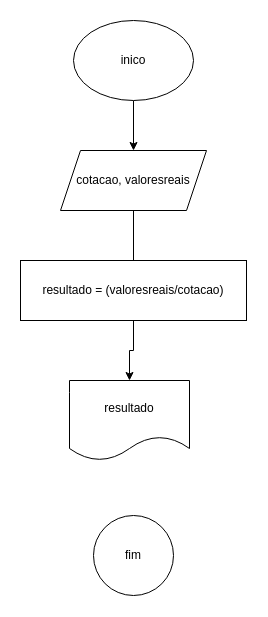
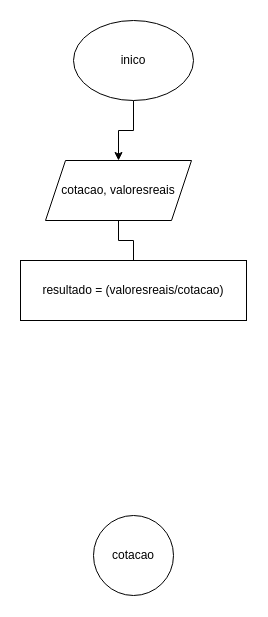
  <mxCell id="0" />
  <mxCell id="1" parent="0" />
  <mxCell id="2" style="edgeStyle=orthogonalEdgeStyle;rounded=0;orthogonalLoop=1;jettySize=auto;html=1;entryX=0.5;entryY=0;entryDx=0;entryDy=0;" edge="1" parent="1" source="3" target="5"><mxGeometry relative="1" as="geometry" /></mxCell>
  <mxCell id="3" value="inico" style="ellipse;whiteSpace=wrap;html=1;" vertex="1" parent="1"><mxGeometry x="73" y="20" width="120" height="80" as="geometry" /></mxCell>
  <mxCell id="4" style="edgeStyle=orthogonalEdgeStyle;rounded=0;orthogonalLoop=1;jettySize=auto;html=1;entryX=0.5;entryY=0;entryDx=0;entryDy=0;endArrow=none;" edge="1" parent="1" source="5" target="7"><mxGeometry relative="1" as="geometry" /></mxCell>
- <mxCell id="5" value="cotacao, valoresreais" style="shape=parallelogram;perimeter=parallelogramPerimeter;whiteSpace=wrap;html=1;fixedSize=1;" vertex="1" parent="1"><mxGeometry x="60" y="150" width="146" height="60" as="geometry" /></mxCell>
- <mxCell id="6" style="edgeStyle=orthogonalEdgeStyle;rounded=0;orthogonalLoop=1;jettySize=auto;html=1;entryX=0.5;entryY=0;entryDx=0;entryDy=0;" edge="1" parent="1" source="7" target="8"><mxGeometry relative="1" as="geometry" /></mxCell>
+ <mxCell id="5" value="cotacao, valoresreais" style="shape=parallelogram;perimeter=parallelogramPerimeter;whiteSpace=wrap;html=1;fixedSize=1;" vertex="1" parent="1"><mxGeometry x="45" y="160" width="146" height="60" as="geometry" /></mxCell>
  <mxCell id="7" value="resultado = (valoresreais/cotacao)" style="rounded=0;whiteSpace=wrap;html=1;" vertex="1" parent="1"><mxGeometry x="20" y="260" width="226" height="60" as="geometry" /></mxCell>
- <mxCell id="8" value="resultado" style="shape=document;whiteSpace=wrap;html=1;boundedLbl=1;" vertex="1" parent="1"><mxGeometry x="69" y="380" width="120" height="80" as="geometry" /></mxCell>
- <mxCell id="9" value="fim" style="ellipse;whiteSpace=wrap;html=1;aspect=fixed;" vertex="1" parent="1"><mxGeometry x="93" y="515" width="80" height="80" as="geometry" /></mxCell>
+ <mxCell id="9" value="cotacao" style="ellipse;whiteSpace=wrap;html=1;aspect=fixed;" vertex="1" parent="1"><mxGeometry x="93" y="515" width="80" height="80" as="geometry" /></mxCell>
